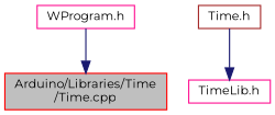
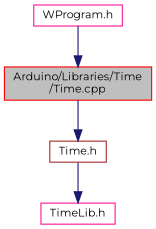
  digraph {
    fontname=Montserrat
    node [color=deeppink fillcolor=white fontname=Montserrat fontsize=10 shape=record style=filled]
    edge [color=midnightblue fontname=Montserrat fontsize=10 labelfontname=Helvetica labelfontsize=10 style=solid]
    n1 [color=red fillcolor=grey75 fontcolor=black height=0.2 label="Arduino/Libraries/Time\l/Time.cpp" width=0.4]
    n2 [color=brown height=0.2 label="Time.h" width=0.4]
    n3 [height=0.2 label="WProgram.h" width=0.4]
    n4 [height=0.2 label="TimeLib.h" width=0.4]
+   n1 -> n2
    n2 -> n4
    n3 -> n1
  }
